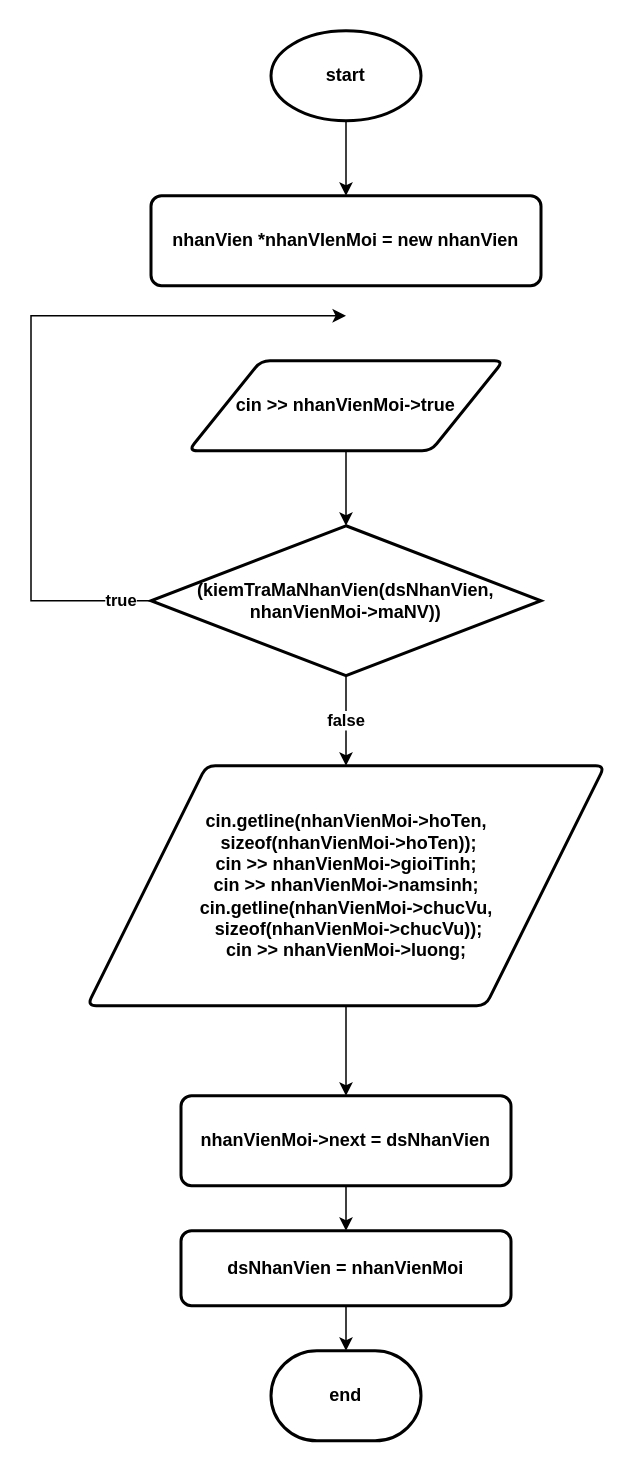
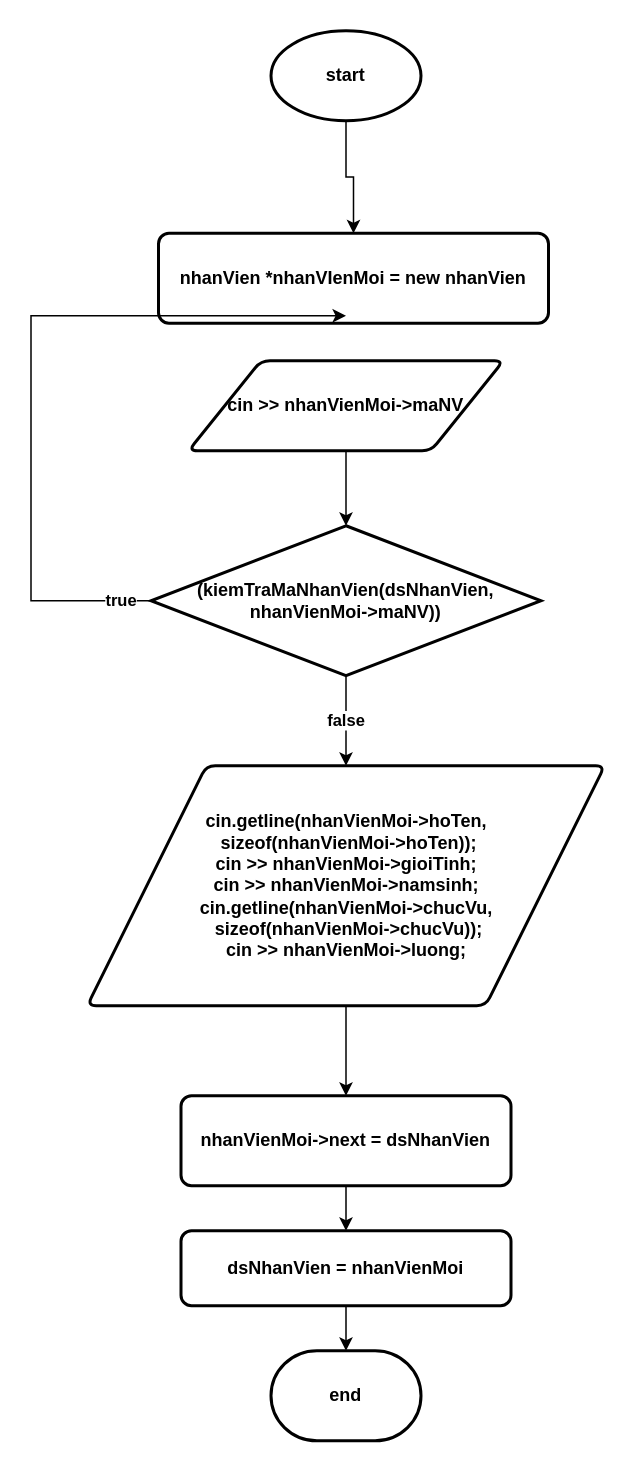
  <mxCell id="0" />
  <mxCell id="1" parent="0" />
  <mxCell id="2" style="edgeStyle=orthogonalEdgeStyle;rounded=0;orthogonalLoop=1;jettySize=auto;html=1;fontStyle=1" parent="1" source="3" target="4" edge="1"><mxGeometry relative="1" as="geometry"><mxPoint x="230" y="140" as="targetPoint" /></mxGeometry></mxCell>
  <mxCell id="3" value="start" style="strokeWidth=2;html=1;shape=mxgraph.flowchart.start_1;whiteSpace=wrap;fontStyle=1" parent="1" vertex="1"><mxGeometry x="180" y="20" width="100" height="60" as="geometry" /></mxCell>
- <mxCell id="4" value="nhanVien *nhanVIenMoi = new nhanVien" style="rounded=1;whiteSpace=wrap;html=1;absoluteArcSize=1;arcSize=14;strokeWidth=2;fontStyle=1" parent="1" vertex="1"><mxGeometry x="100" y="130" width="260" height="60" as="geometry" /></mxCell>
+ <mxCell id="4" value="nhanVien *nhanVIenMoi = new nhanVien" style="rounded=1;whiteSpace=wrap;html=1;absoluteArcSize=1;arcSize=14;strokeWidth=2;fontStyle=1" parent="1" vertex="1"><mxGeometry x="105" y="155" width="260" height="60" as="geometry" /></mxCell>
  <mxCell id="5" style="edgeStyle=orthogonalEdgeStyle;rounded=0;orthogonalLoop=1;jettySize=auto;html=1;fontStyle=1" parent="1" source="6" target="9" edge="1"><mxGeometry relative="1" as="geometry"><mxPoint x="230" y="380" as="targetPoint" /></mxGeometry></mxCell>
- <mxCell id="6" value="cin &amp;gt;&amp;gt; nhanVienMoi-&amp;gt;true" style="shape=parallelogram;html=1;strokeWidth=2;perimeter=parallelogramPerimeter;whiteSpace=wrap;rounded=1;arcSize=12;size=0.23;fontStyle=1" parent="1" vertex="1"><mxGeometry x="125" y="240" width="210" height="60" as="geometry" /></mxCell>
+ <mxCell id="6" value="cin &amp;gt;&amp;gt; nhanVienMoi-&amp;gt;maNV" style="shape=parallelogram;html=1;strokeWidth=2;perimeter=parallelogramPerimeter;whiteSpace=wrap;rounded=1;arcSize=12;size=0.23;fontStyle=1" parent="1" vertex="1"><mxGeometry x="125" y="240" width="210" height="60" as="geometry" /></mxCell>
  <mxCell id="7" value="false" style="edgeStyle=orthogonalEdgeStyle;rounded=0;orthogonalLoop=1;jettySize=auto;html=1;fontStyle=1" parent="1" source="9" target="11" edge="1"><mxGeometry relative="1" as="geometry"><mxPoint x="230" y="520" as="targetPoint" /></mxGeometry></mxCell>
  <mxCell id="8" value="true" style="edgeStyle=orthogonalEdgeStyle;rounded=0;orthogonalLoop=1;jettySize=auto;html=1;fontStyle=1" parent="1" source="9" edge="1"><mxGeometry x="-0.917" relative="1" as="geometry"><mxPoint x="230" y="210" as="targetPoint" /><Array as="points"><mxPoint x="20" y="400" /></Array><mxPoint as="offset" /></mxGeometry></mxCell>
  <mxCell id="9" value="(kiemTraMaNhanVien(dsNhanVien, nhanVienMoi-&amp;gt;maNV))" style="strokeWidth=2;html=1;shape=mxgraph.flowchart.decision;whiteSpace=wrap;fontStyle=1" parent="1" vertex="1"><mxGeometry x="100" y="350" width="260" height="100" as="geometry" /></mxCell>
  <mxCell id="10" style="edgeStyle=orthogonalEdgeStyle;rounded=0;orthogonalLoop=1;jettySize=auto;html=1;fontStyle=1" parent="1" source="11" target="13" edge="1"><mxGeometry relative="1" as="geometry" /></mxCell>
  <mxCell id="11" value="cin.getline(nhanVienMoi-&amp;gt;hoTen,&lt;br&gt;&amp;nbsp;sizeof(nhanVienMoi-&amp;gt;hoTen));&lt;br&gt;cin &amp;gt;&amp;gt; nhanVienMoi-&amp;gt;gioiTinh;&lt;br&gt;cin &amp;gt;&amp;gt; nhanVienMoi-&amp;gt;namsinh;&lt;br&gt;cin.getline(nhanVienMoi-&amp;gt;chucVu,&lt;br&gt;&amp;nbsp;sizeof(nhanVienMoi-&amp;gt;chucVu));&lt;br&gt;cin &amp;gt;&amp;gt; nhanVienMoi-&amp;gt;luong;" style="shape=parallelogram;html=1;strokeWidth=2;perimeter=parallelogramPerimeter;whiteSpace=wrap;rounded=1;arcSize=12;size=0.23;fontStyle=1" parent="1" vertex="1"><mxGeometry x="57.5" y="510" width="345" height="160" as="geometry" /></mxCell>
  <mxCell id="12" style="edgeStyle=orthogonalEdgeStyle;rounded=0;orthogonalLoop=1;jettySize=auto;html=1;fontStyle=1" parent="1" source="13" target="15" edge="1"><mxGeometry relative="1" as="geometry"><mxPoint x="230" y="850" as="targetPoint" /></mxGeometry></mxCell>
  <mxCell id="13" value="nhanVienMoi-&amp;gt;next = dsNhanVien" style="rounded=1;whiteSpace=wrap;html=1;absoluteArcSize=1;arcSize=14;strokeWidth=2;fontStyle=1" parent="1" vertex="1"><mxGeometry x="120" y="730" width="220" height="60" as="geometry" /></mxCell>
  <mxCell id="14" style="edgeStyle=orthogonalEdgeStyle;rounded=0;orthogonalLoop=1;jettySize=auto;html=1;fontStyle=1" parent="1" source="15" target="16" edge="1"><mxGeometry relative="1" as="geometry"><mxPoint x="230" y="920" as="targetPoint" /></mxGeometry></mxCell>
  <mxCell id="15" value="dsNhanVien = nhanVienMoi" style="rounded=1;whiteSpace=wrap;html=1;absoluteArcSize=1;arcSize=14;strokeWidth=2;fontStyle=1" parent="1" vertex="1"><mxGeometry x="120" y="820" width="220" height="50" as="geometry" /></mxCell>
  <mxCell id="16" value="end" style="strokeWidth=2;html=1;shape=mxgraph.flowchart.terminator;whiteSpace=wrap;fontStyle=1" parent="1" vertex="1"><mxGeometry x="180" y="900" width="100" height="60" as="geometry" /></mxCell>
